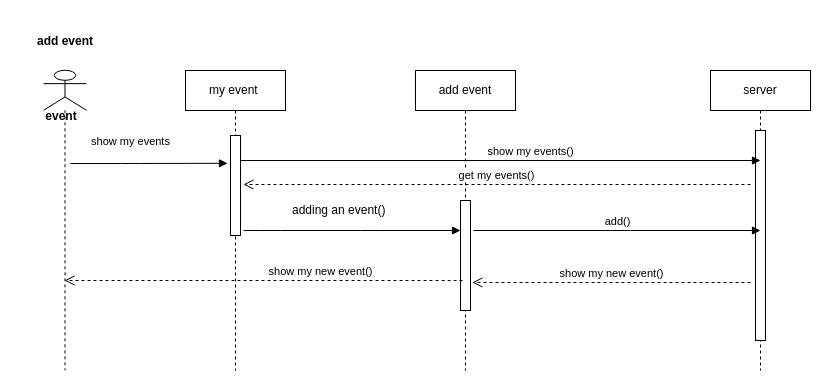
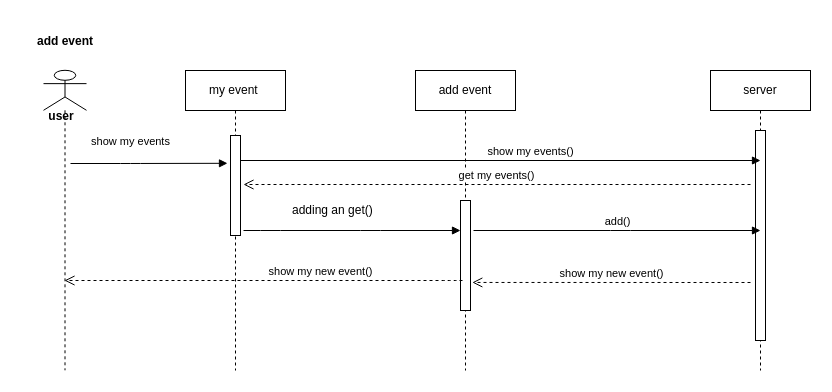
  <mxCell id="0" />
  <mxCell id="1" parent="0" />
  <mxCell id="2" value="add event" style="shape=umlLifeline;perimeter=lifelinePerimeter;whiteSpace=wrap;html=1;container=1;collapsible=0;recursiveResize=0;outlineConnect=0;" parent="1" vertex="1"><mxGeometry x="415" y="70" width="100" height="300" as="geometry" /></mxCell>
  <mxCell id="3" value="" style="html=1;points=[];perimeter=orthogonalPerimeter;" parent="2" vertex="1"><mxGeometry x="45" y="130" width="10" height="110" as="geometry" /></mxCell>
  <mxCell id="4" value="server" style="shape=umlLifeline;perimeter=lifelinePerimeter;whiteSpace=wrap;html=1;container=1;collapsible=0;recursiveResize=0;outlineConnect=0;" parent="1" vertex="1"><mxGeometry x="710" y="70" width="100" height="300" as="geometry" /></mxCell>
  <mxCell id="5" value="" style="html=1;points=[];perimeter=orthogonalPerimeter;" parent="4" vertex="1"><mxGeometry x="45" y="60" width="10" height="210" as="geometry" /></mxCell>
  <mxCell id="6" value="" style="shape=umlLifeline;participant=umlActor;perimeter=lifelinePerimeter;whiteSpace=wrap;html=1;container=1;collapsible=0;recursiveResize=0;verticalAlign=top;spacingTop=36;labelBackgroundColor=#ffffff;outlineConnect=0;" parent="1" vertex="1"><mxGeometry x="43" y="69.8" width="43" height="300" as="geometry" /></mxCell>
- <mxCell id="7" value="event" style="text;align=center;fontStyle=1;verticalAlign=middle;spacingLeft=3;spacingRight=3;strokeColor=none;rotatable=0;points=[[0,0.5],[1,0.5]];portConstraint=eastwest;" parent="6" vertex="1"><mxGeometry x="-7" y="40" width="50" height="10" as="geometry" /></mxCell>
+ <mxCell id="7" value="user" style="text;align=center;fontStyle=1;verticalAlign=middle;spacingLeft=3;spacingRight=3;strokeColor=none;rotatable=0;points=[[0,0.5],[1,0.5]];portConstraint=eastwest;" parent="6" vertex="1"><mxGeometry x="-7" y="40" width="50" height="10" as="geometry" /></mxCell>
  <mxCell id="8" value="add event" style="text;align=center;fontStyle=1;verticalAlign=middle;spacingLeft=3;spacingRight=3;strokeColor=none;rotatable=0;points=[[0,0.5],[1,0.5]];portConstraint=eastwest;" parent="1" vertex="1"><mxGeometry x="20" y="20" width="90" height="40" as="geometry" /></mxCell>
- <mxCell id="9" value="adding an event()" style="text;html=1;resizable=0;points=[];autosize=1;align=left;verticalAlign=top;spacingTop=-4;" parent="1" vertex="1"><mxGeometry x="290" y="200" width="110" height="20" as="geometry" /></mxCell>
+ <mxCell id="9" value="adding an get()" style="text;html=1;resizable=0;points=[];autosize=1;align=left;verticalAlign=top;spacingTop=-4;" parent="1" vertex="1"><mxGeometry x="290" y="200" width="110" height="20" as="geometry" /></mxCell>
  <mxCell id="10" value="add()" style="html=1;verticalAlign=bottom;endArrow=block;" parent="1" edge="1"><mxGeometry width="80" relative="1" as="geometry"><mxPoint x="473" y="230" as="sourcePoint" /><mxPoint x="760" y="230" as="targetPoint" /><Array as="points"><mxPoint x="620" y="230" /></Array></mxGeometry></mxCell>
  <mxCell id="11" value="show my new event()&lt;br&gt;" style="html=1;verticalAlign=bottom;endArrow=open;dashed=1;endSize=8;" parent="1" target="6" edge="1"><mxGeometry x="-0.286" relative="1" as="geometry"><mxPoint x="462" y="280" as="sourcePoint" /><mxPoint x="360" y="249.5" as="targetPoint" /><Array as="points"><mxPoint x="450" y="280" /><mxPoint x="250" y="280" /></Array><mxPoint as="offset" /></mxGeometry></mxCell>
  <mxCell id="12" value="my event&amp;nbsp;" style="shape=umlLifeline;perimeter=lifelinePerimeter;whiteSpace=wrap;html=1;container=1;collapsible=0;recursiveResize=0;outlineConnect=0;" parent="1" vertex="1"><mxGeometry x="185" y="70" width="100" height="300" as="geometry" /></mxCell>
  <mxCell id="13" value="" style="html=1;points=[];perimeter=orthogonalPerimeter;" parent="12" vertex="1"><mxGeometry x="45" y="65" width="10" height="100" as="geometry" /></mxCell>
  <mxCell id="14" value="" style="html=1;verticalAlign=bottom;endArrow=block;" parent="1" edge="1"><mxGeometry width="80" relative="1" as="geometry"><mxPoint x="243" y="230" as="sourcePoint" /><mxPoint x="460" y="230" as="targetPoint" /><Array as="points"><mxPoint x="270" y="230" /><mxPoint x="370" y="230" /></Array></mxGeometry></mxCell>
  <mxCell id="15" value="show my events()" style="html=1;verticalAlign=bottom;endArrow=block;" parent="1" edge="1"><mxGeometry x="0.115" width="80" relative="1" as="geometry"><mxPoint x="240" y="160" as="sourcePoint" /><mxPoint x="760" y="160" as="targetPoint" /><mxPoint as="offset" /></mxGeometry></mxCell>
  <mxCell id="16" value="get my events()" style="html=1;verticalAlign=bottom;endArrow=open;dashed=1;endSize=8;" parent="1" edge="1"><mxGeometry relative="1" as="geometry"><mxPoint x="750" y="184" as="sourcePoint" /><mxPoint x="243" y="184" as="targetPoint" /></mxGeometry></mxCell>
  <mxCell id="17" value="show my events" style="html=1;verticalAlign=bottom;endArrow=block;entryX=-0.3;entryY=0.278;entryDx=0;entryDy=0;entryPerimeter=0;" edge="1" parent="1" target="13"><mxGeometry x="-0.236" y="13" width="80" relative="1" as="geometry"><mxPoint x="70" y="163" as="sourcePoint" /><mxPoint x="100" y="390" as="targetPoint" /><Array as="points"><mxPoint x="130" y="163" /></Array><mxPoint as="offset" /></mxGeometry></mxCell>
  <mxCell id="18" value="show my new event()" style="html=1;verticalAlign=bottom;endArrow=open;dashed=1;endSize=8;entryX=1.18;entryY=0.745;entryDx=0;entryDy=0;entryPerimeter=0;" edge="1" parent="1" target="3"><mxGeometry relative="1" as="geometry"><mxPoint x="750" y="282" as="sourcePoint" /><mxPoint x="570" y="290" as="targetPoint" /></mxGeometry></mxCell>
